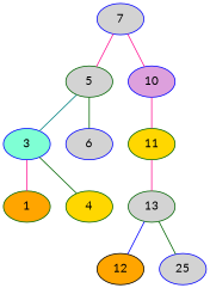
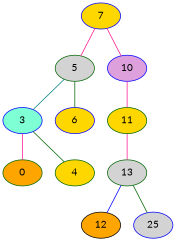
  graph {
    fontname=Lato
    node [color=blue fillcolor=lightgrey fontname=Lato style=filled]
    edge [color=deeppink fontname=Lato]
-   n1 [label=7]
+   n1 [fillcolor=gold label=7]
    n2 [color=darkgreen label=5]
    n3 [fillcolor=plum label=10]
    n4 [fillcolor=aquamarine label=3]
-   n5 [label=6]
+   n5 [fillcolor=gold label=6]
    n6 [color=darkgreen fillcolor=gold label=11]
-   n7 [color=darkgreen fillcolor=orange label=1]
+   n7 [color=darkgreen fillcolor=orange label=0]
    n8 [color=darkgreen fillcolor=gold label=4]
    n9 [color=darkgreen label=13]
    n10 [color=black fillcolor=orange label=12]
    n11 [label=25]
    n1 -- n2
    n1 -- n3
    n2 -- n4 [color=teal]
    n2 -- n5 [color=darkgreen]
    n3 -- n6
    n4 -- n7
    n4 -- n8 [color=darkgreen]
    n6 -- n9
    n9 -- n10 [color=blue]
    n9 -- n11 [color=darkgreen]
  }
